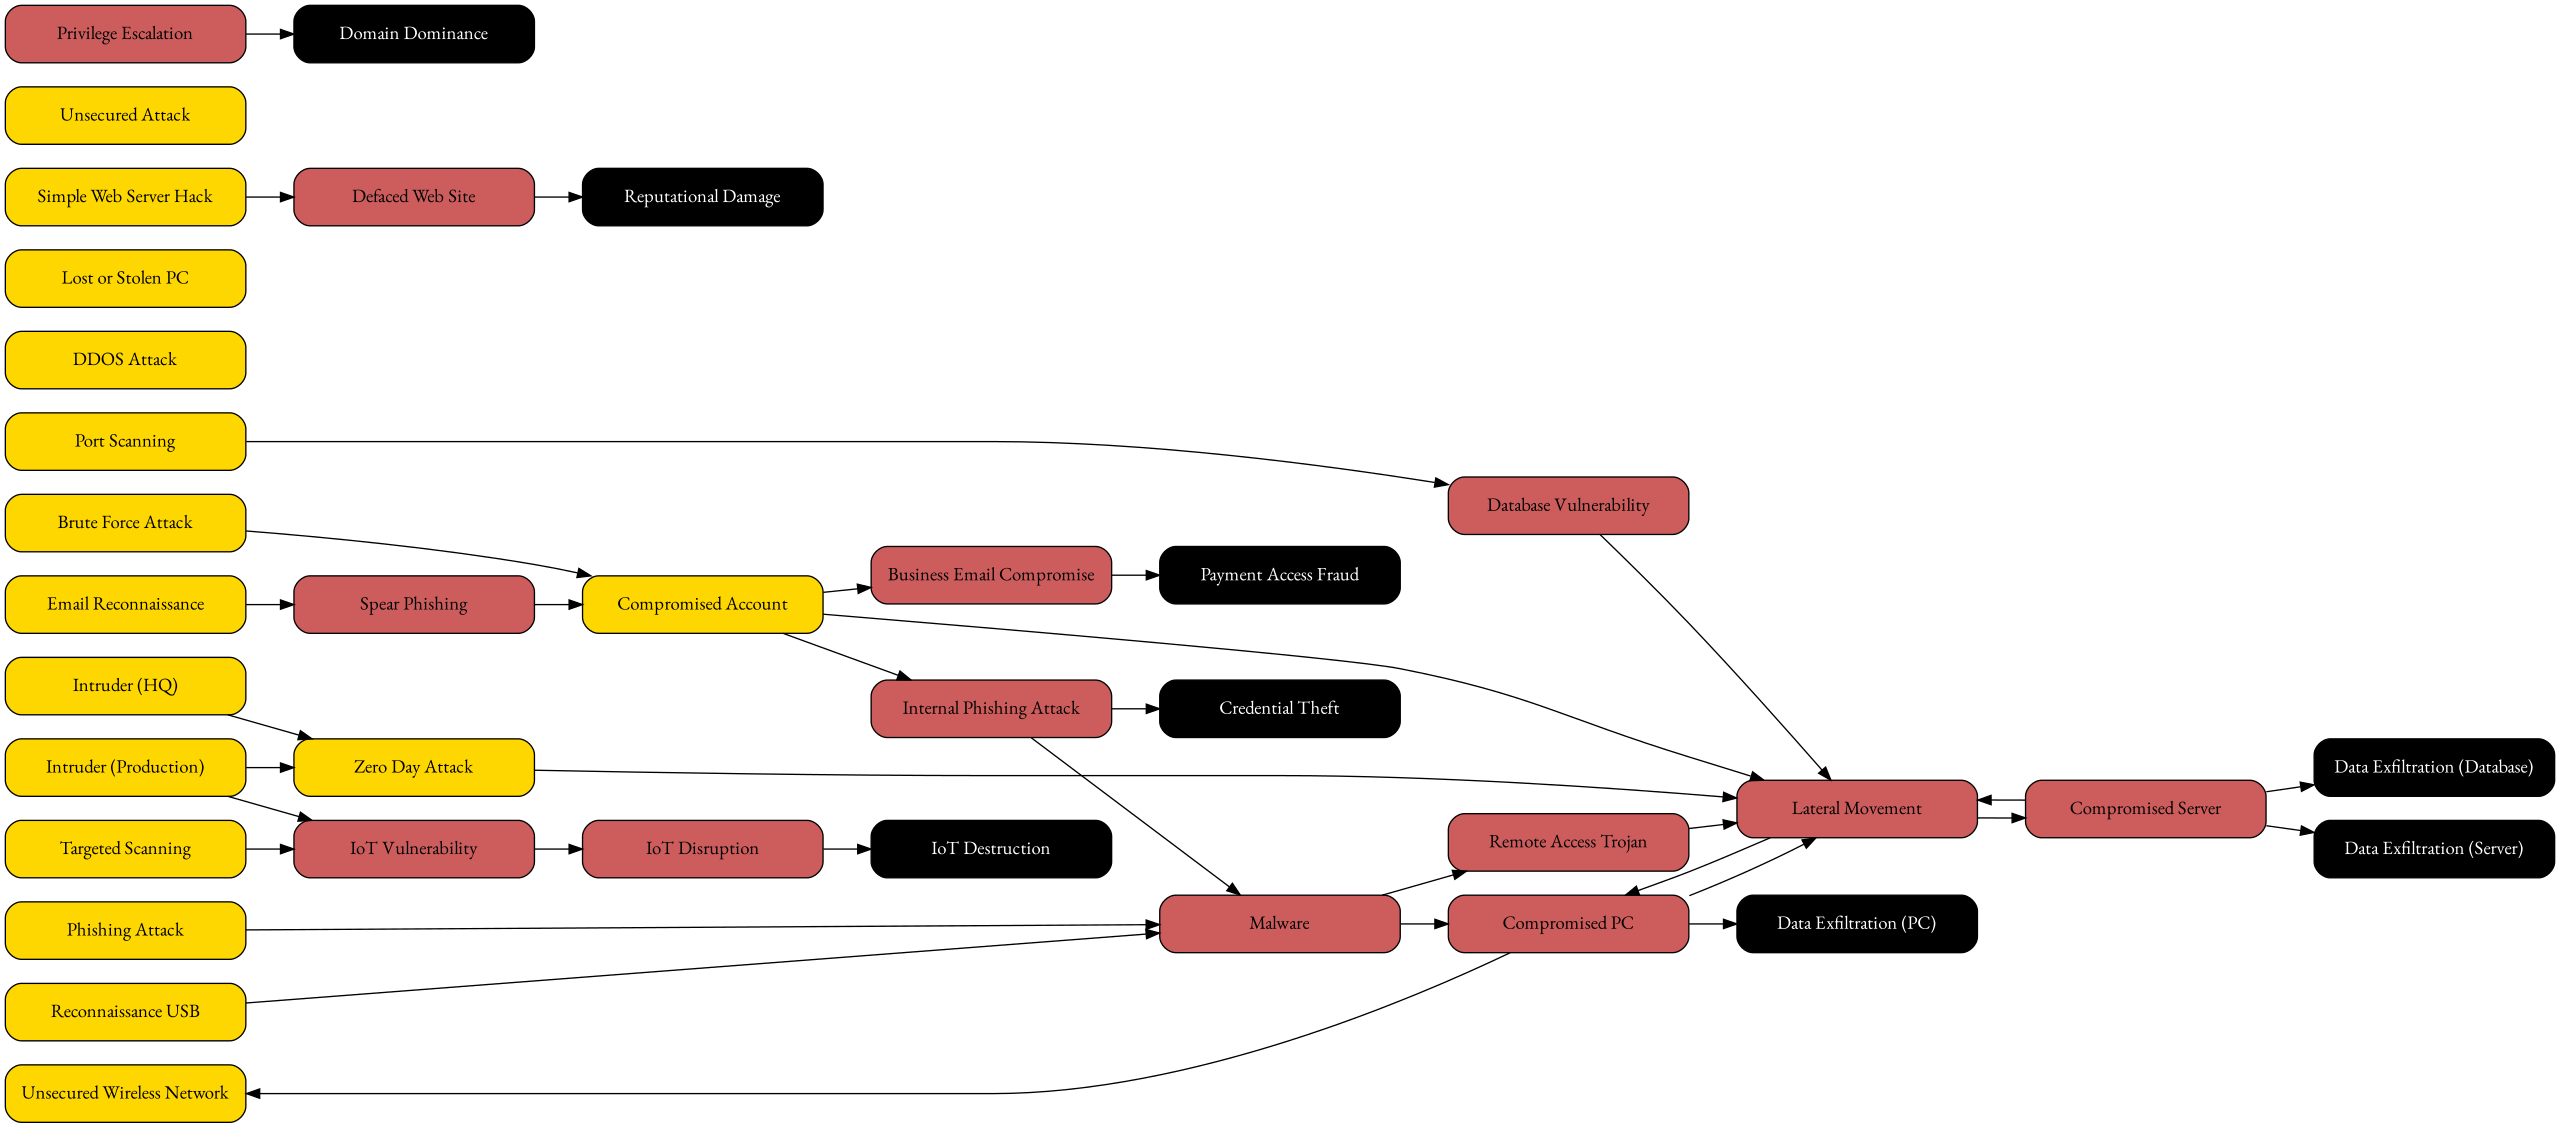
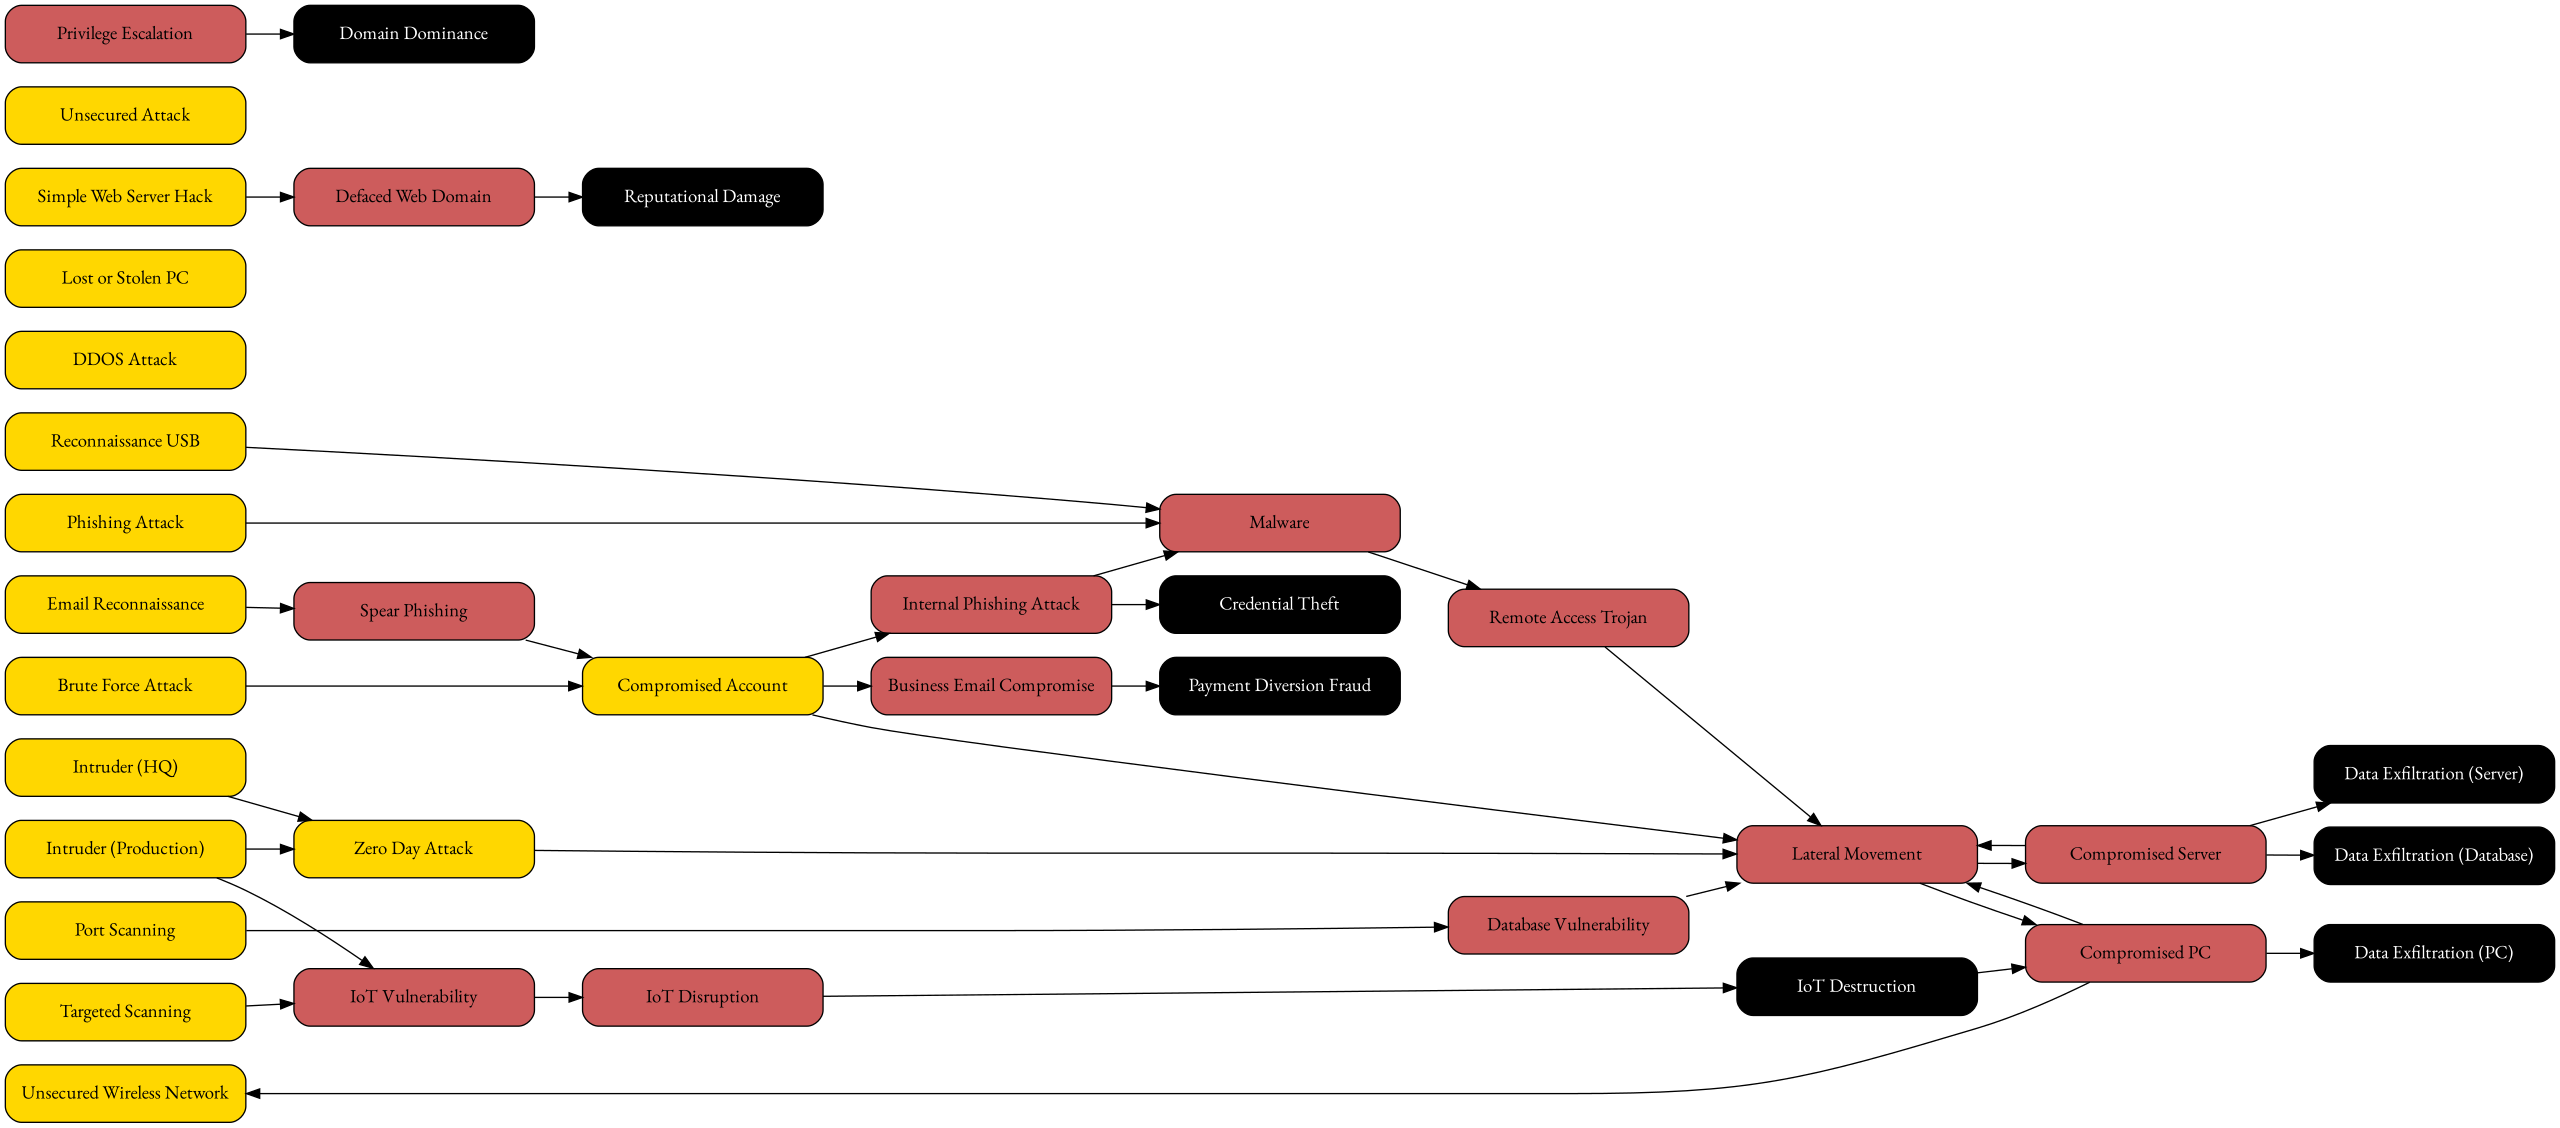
  digraph {
    fontname="EB Garamond"
    rankdir=LR
    node [fillcolor=gold fixedsize=false fontcolor=black fontname="EB Garamond" shape=rect style="rounded,filled"]
    edge [fontname="EB Garamond"]
    n1 [height=0.6 label="Brute Force Attack" width=2.5]
    n2 [height=0.6 label="DDOS Attack" width=2.5]
    n3 [height=0.6 label="Email Reconnaissance" width=2.5]
    n4 [height=0.6 label="Reconnaissance USB" width=2.5]
    n5 [height=0.6 label="Intruder (HQ)" width=2.5]
    n6 [height=0.6 label="Intruder (Production)" width=2.5]
    n7 [height=0.6 label="Lost or Stolen PC" width=2.5]
    n8 [height=0.6 label="Phishing Attack" width=2.5]
    n9 [height=0.6 label="Port Scanning" width=2.5]
    n10 [height=0.6 label="Simple Web Server Hack" width=2.5]
    n11 [height=0.6 label="Unsecured Attack" width=2.5]
    n12 [height=0.6 label="Targeted Scanning" width=2.5]
    n13 [height=0.6 label="Unsecured Wireless Network" width=2.5]
    n14 [height=0.6 label="Compromised Account" width=2.5]
    n15 [fillcolor=indianred height=0.6 label="Spear Phishing" width=2.5]
    n16 [fillcolor=indianred height=0.6 label=Malware width=2.5]
    n17 [height=0.6 label="Zero Day Attack" width=2.5]
    n18 [fillcolor=indianred height=0.6 label="IoT Vulnerability" width=2.5]
    n19 [fillcolor=indianred height=0.6 label="Database Vulnerability" width=2.5]
-   n20 [fillcolor=indianred height=0.6 label="Defaced Web Site" width=2.5]
+   n20 [fillcolor=indianred height=0.6 label="Defaced Web Domain" width=2.5]
    n21 [fillcolor=indianred height=0.6 label="Business Email Compromise" width=2.5]
    n22 [fillcolor=indianred height=0.6 label="Internal Phishing Attack" width=2.5]
    n23 [fillcolor=indianred height=0.6 label="Lateral Movement" width=2.5]
-   n24 [fillcolor=black fontcolor=white height=0.6 label="Payment Access Fraud" width=2.5]
+   n24 [fillcolor=black fontcolor=white height=0.6 label="Payment Diversion Fraud" width=2.5]
    n25 [fillcolor=black fontcolor=white height=0.6 label="Credential Theft" width=2.5]
    n26 [fillcolor=indianred height=0.6 label="Compromised PC" width=2.5]
    n27 [fillcolor=indianred height=0.6 label="Compromised Server" width=2.5]
    n28 [fillcolor=indianred height=0.6 label="Remote Access Trojan" width=2.5]
    n29 [fillcolor=black fontcolor=white height=0.6 label="Data Exfiltration (PC)" width=2.5]
    n30 [fillcolor=indianred height=0.6 label="Privilege Escalation" width=2.5]
    n31 [fillcolor=black fontcolor=white height=0.6 label="Domain Dominance" width=2.5]
    n32 [fillcolor=black fontcolor=white height=0.6 label="Data Exfiltration (Database)" width=2.5]
    n33 [fillcolor=black fontcolor=white height=0.6 label="Data Exfiltration (Server)" width=2.5]
    n34 [fillcolor=black fontcolor=white height=0.6 label="Reputational Damage" width=2.5]
    n35 [fillcolor=indianred height=0.6 label="IoT Disruption" width=2.5]
    n36 [fillcolor=black fontcolor=white height=0.6 label="IoT Destruction" width=2.5]
    subgraph sub_1 {
      rank=same
      n1
      n2
      n3
      n4
      n5
      n6
      n7
      n8
      n9
      n10
      n11
      n12
      n13
    }
    n1 -> n14
    n3 -> n15
    n4 -> n16
    n5 -> n17
    n6 -> n17
    n6 -> n18
    n8 -> n16
    n9 -> n19
    n10 -> n20
    n12 -> n18
    n14 -> n21
    n14 -> n22
    n14 -> n23
    n15 -> n14
-   n16 -> n26
+   n36 -> n26
    n16 -> n28
    n17 -> n23
    n18 -> n35
    n19 -> n23
    n20 -> n34
    n21 -> n24
    n22 -> n16
    n22 -> n25
    n23 -> n26
    n23 -> n27
    n26 -> n13
    n26 -> n23
    n26 -> n29
    n27 -> n23
    n27 -> n32
    n27 -> n33
    n28 -> n23
    n30 -> n31
    n35 -> n36
  }
